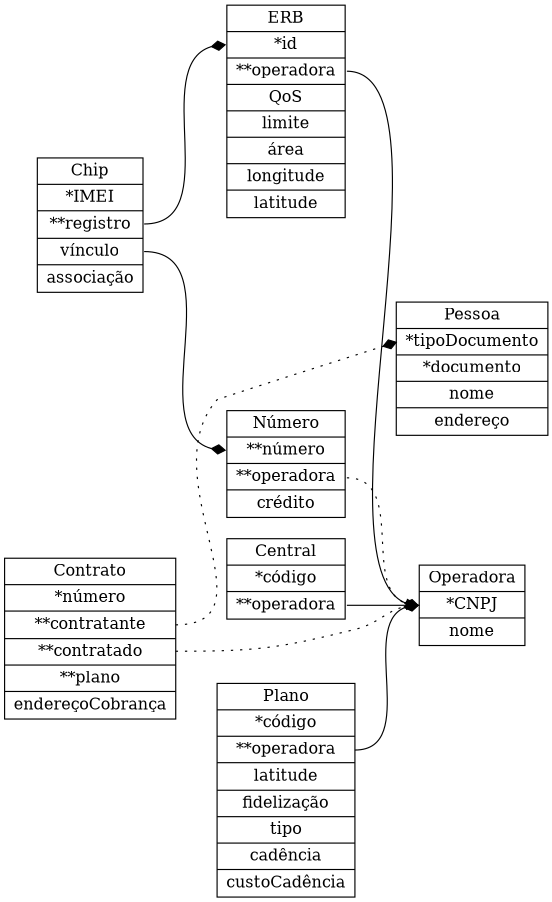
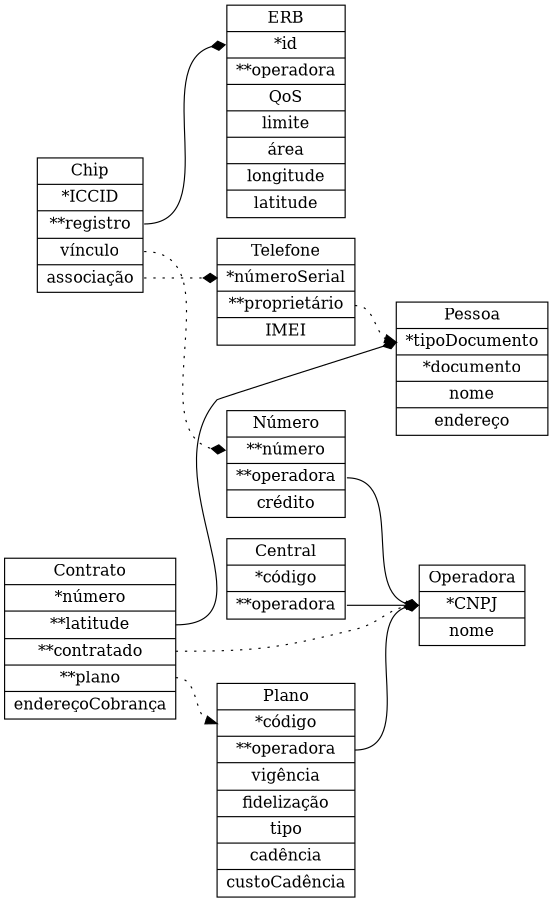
  digraph {
    rankdir=LR
    node [shape=record]
    edge [arrowhead=diamond headport=1 style=solid tailport=2]
    n1 [label="<0>Central|<1>*código|<2>**operadora"]
    n2 [label="<0>Operadora|<1>*CNPJ|<2>nome"]
-   n3 [label="<0>Chip|<1>*IMEI|<2>**registro|<3>vínculo|<4>associação"]
+   n3 [label="<0>Chip|<1>*ICCID|<2>**registro|<3>vínculo|<4>associação"]
    n4 [label="<0>ERB|<1>*id|<2>**operadora|<3>QoS|<4>limite|<5>área|<6>longitude|<7>latitude"]
    n5 [label="<0>Número|<1>**número|<2>**operadora|<3>crédito"]
+   n6 [label="<0>Telefone|<1>*númeroSerial|<2>**proprietário|<3>IMEI"]
    n7 [label="<0>Pessoa|<1>*tipoDocumento|<2>*documento|<3>nome|<4>endereço"]
-   n8 [label="<0>Contrato|<1>*número|<2>**contratante|<3>**contratado|<4>**plano|<5>endereçoCobrança"]
-   n9 [label="<0>Plano|<1>*código|<2>**operadora|<3>latitude|<4>fidelização|<5>tipo|<6>cadência|<7>custoCadência"]
+   n8 [label="<0>Contrato|<1>*número|<2>**latitude|<3>**contratado|<4>**plano|<5>endereçoCobrança"]
+   n9 [label="<0>Plano|<1>*código|<2>**operadora|<3>vigência|<4>fidelização|<5>tipo|<6>cadência|<7>custoCadência"]
    n1 -> n2 [arrowhead=normal]
    n3 -> n4
-   n3 -> n5 [tailport=3]
-   n4 -> n2 [arrowhead=normal]
-   n5 -> n2 [style=dotted]
+   n3 -> n5 [style=dotted tailport=3]
+   n3 -> n6 [style=dotted tailport=4]
+   n5 -> n2
+   n6 -> n7 [arrowhead=normal style=dotted]
    n8 -> n2 [style=dotted tailport=3]
-   n8 -> n7 [style=dotted]
+   n8 -> n7
+   n8 -> n9 [arrowhead=normal style=dotted tailport=4]
    n9 -> n2
  }
